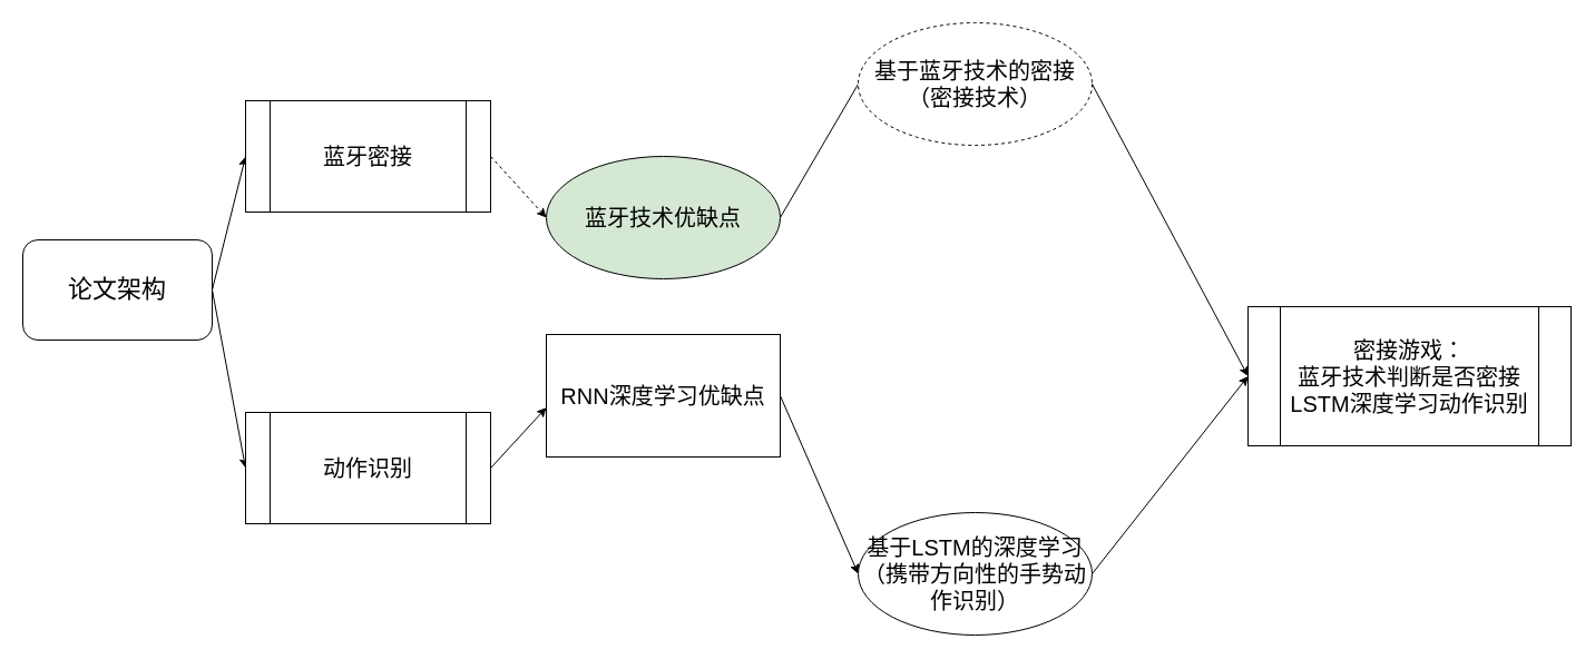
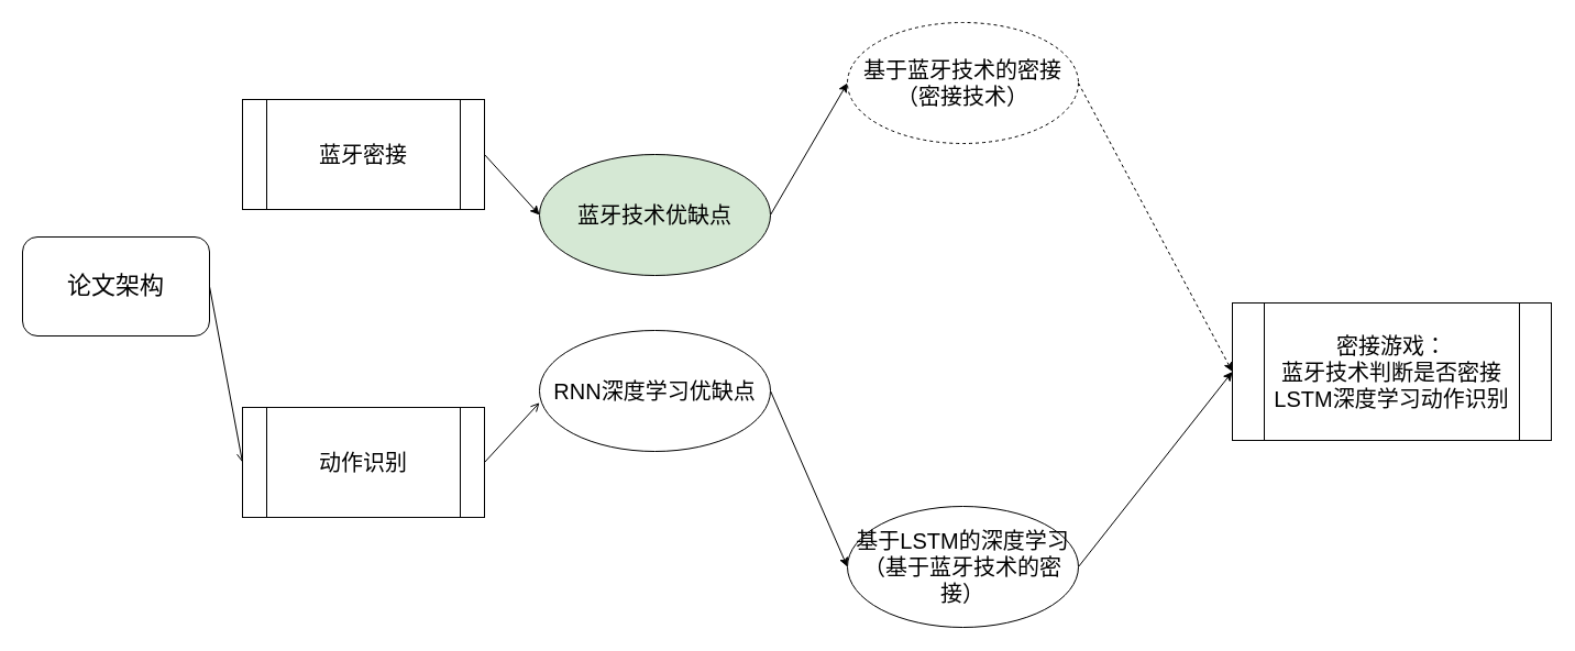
  <mxCell id="0" />
  <mxCell id="1" parent="0" />
- <mxCell id="2" style="rounded=0;orthogonalLoop=1;jettySize=auto;html=1;exitX=1;exitY=0.5;exitDx=0;exitDy=0;entryX=0;entryY=0.5;entryDx=0;entryDy=0;" parent="1" source="4" target="7" edge="1"><mxGeometry relative="1" as="geometry" /></mxCell>
- <mxCell id="3" style="rounded=0;orthogonalLoop=1;jettySize=auto;html=1;exitX=1;exitY=0.5;exitDx=0;exitDy=0;entryX=0;entryY=0.5;entryDx=0;entryDy=0;" parent="1" source="4" target="10" edge="1"><mxGeometry relative="1" as="geometry" /></mxCell>
+ <mxCell id="3" style="rounded=0;orthogonalLoop=1;jettySize=auto;html=1;exitX=1;exitY=0.5;exitDx=0;exitDy=0;entryX=0;entryY=0.5;entryDx=0;entryDy=0;endArrow=open;" parent="1" source="4" target="10" edge="1"><mxGeometry relative="1" as="geometry" /></mxCell>
  <mxCell id="4" value="&lt;span style=&quot;font-size: 22px&quot;&gt;论文架构&lt;/span&gt;" style="rounded=1;whiteSpace=wrap;html=1;" parent="1" vertex="1"><mxGeometry x="20" y="215" width="170" height="90" as="geometry" /></mxCell>
- <mxCell id="5" style="edgeStyle=none;rounded=0;orthogonalLoop=1;jettySize=auto;html=1;exitX=1;exitY=0.5;exitDx=0;exitDy=0;entryX=0;entryY=0.5;entryDx=0;entryDy=0;dashed=1;" parent="1" source="7" target="11" edge="1"><mxGeometry relative="1" as="geometry" /></mxCell>
- <mxCell id="6" style="edgeStyle=none;rounded=0;orthogonalLoop=1;jettySize=auto;html=1;exitX=1;exitY=0.5;exitDx=0;exitDy=0;entryX=0;entryY=0.5;entryDx=0;entryDy=0;endArrow=none;" parent="1" source="11" target="13" edge="1"><mxGeometry relative="1" as="geometry" /></mxCell>
+ <mxCell id="5" style="edgeStyle=none;rounded=0;orthogonalLoop=1;jettySize=auto;html=1;exitX=1;exitY=0.5;exitDx=0;exitDy=0;entryX=0;entryY=0.5;entryDx=0;entryDy=0;" parent="1" source="7" target="11" edge="1"><mxGeometry relative="1" as="geometry" /></mxCell>
+ <mxCell id="6" style="edgeStyle=none;rounded=0;orthogonalLoop=1;jettySize=auto;html=1;exitX=1;exitY=0.5;exitDx=0;exitDy=0;entryX=0;entryY=0.5;entryDx=0;entryDy=0;" parent="1" source="11" target="13" edge="1"><mxGeometry relative="1" as="geometry" /></mxCell>
  <mxCell id="7" value="&lt;font style=&quot;font-size: 20px&quot;&gt;蓝牙密接&lt;/font&gt;" style="shape=process;whiteSpace=wrap;html=1;backgroundOutline=1;" parent="1" vertex="1"><mxGeometry x="220" y="90" width="220" height="100" as="geometry" /></mxCell>
- <mxCell id="8" style="edgeStyle=none;rounded=0;orthogonalLoop=1;jettySize=auto;html=1;exitX=1;exitY=0.5;exitDx=0;exitDy=0;entryX=0;entryY=0.597;entryDx=0;entryDy=0;entryPerimeter=0;" parent="1" source="10" target="14" edge="1"><mxGeometry relative="1" as="geometry" /></mxCell>
+ <mxCell id="8" style="edgeStyle=none;rounded=0;orthogonalLoop=1;jettySize=auto;html=1;exitX=1;exitY=0.5;exitDx=0;exitDy=0;entryX=0;entryY=0.597;entryDx=0;entryDy=0;entryPerimeter=0;endArrow=open;" parent="1" source="10" target="14" edge="1"><mxGeometry relative="1" as="geometry" /></mxCell>
  <mxCell id="9" style="edgeStyle=none;rounded=0;orthogonalLoop=1;jettySize=auto;html=1;exitX=1;exitY=0.5;exitDx=0;exitDy=0;entryX=0;entryY=0.5;entryDx=0;entryDy=0;" parent="1" source="14" target="16" edge="1"><mxGeometry relative="1" as="geometry" /></mxCell>
  <mxCell id="10" value="&lt;font style=&quot;font-size: 20px&quot;&gt;动作识别&lt;/font&gt;" style="shape=process;whiteSpace=wrap;html=1;backgroundOutline=1;" parent="1" vertex="1"><mxGeometry x="220" y="370" width="220" height="100" as="geometry" /></mxCell>
  <mxCell id="11" value="&lt;font style=&quot;font-size: 20px&quot;&gt;蓝牙技术优缺点&lt;/font&gt;" style="ellipse;whiteSpace=wrap;html=1;fillColor=#d5e8d4;" parent="1" vertex="1"><mxGeometry x="490" y="140" width="210" height="110" as="geometry" /></mxCell>
- <mxCell id="12" style="edgeStyle=none;rounded=0;orthogonalLoop=1;jettySize=auto;html=1;exitX=1;exitY=0.5;exitDx=0;exitDy=0;entryX=0;entryY=0.5;entryDx=0;entryDy=0;" parent="1" source="13" target="17" edge="1"><mxGeometry relative="1" as="geometry"><mxPoint x="1090" y="250" as="targetPoint" /></mxGeometry></mxCell>
+ <mxCell id="12" style="edgeStyle=none;rounded=0;orthogonalLoop=1;jettySize=auto;html=1;exitX=1;exitY=0.5;exitDx=0;exitDy=0;entryX=0;entryY=0.5;entryDx=0;entryDy=0;dashed=1;" parent="1" source="13" target="17" edge="1"><mxGeometry relative="1" as="geometry"><mxPoint x="1090" y="250" as="targetPoint" /></mxGeometry></mxCell>
  <mxCell id="13" value="&lt;font style=&quot;font-size: 20px&quot;&gt;基于蓝牙技术的密接&lt;br&gt;（密接技术）&lt;br&gt;&lt;/font&gt;" style="ellipse;whiteSpace=wrap;html=1;dashed=1;" parent="1" vertex="1"><mxGeometry x="770" y="20" width="210" height="110" as="geometry" /></mxCell>
- <mxCell id="14" value="&lt;span style=&quot;font-size: 20px&quot;&gt;RNN深度学习优缺点&lt;/span&gt;" style="whiteSpace=wrap;html=1;rounded=0;" parent="1" vertex="1"><mxGeometry x="490" y="300" width="210" height="110" as="geometry" /></mxCell>
+ <mxCell id="14" value="&lt;span style=&quot;font-size: 20px&quot;&gt;RNN深度学习优缺点&lt;/span&gt;" style="ellipse;whiteSpace=wrap;html=1;" parent="1" vertex="1"><mxGeometry x="490" y="300" width="210" height="110" as="geometry" /></mxCell>
  <mxCell id="15" style="edgeStyle=none;rounded=0;orthogonalLoop=1;jettySize=auto;html=1;exitX=1;exitY=0.5;exitDx=0;exitDy=0;entryX=0;entryY=0.5;entryDx=0;entryDy=0;" parent="1" source="16" target="17" edge="1"><mxGeometry relative="1" as="geometry"><mxPoint x="1090" y="250" as="targetPoint" /></mxGeometry></mxCell>
- <mxCell id="16" value="&lt;span style=&quot;font-size: 20px&quot;&gt;基于LSTM的深度学习&lt;br&gt;（携带方向性的手势动作识别）&lt;br&gt;&lt;/span&gt;" style="ellipse;whiteSpace=wrap;html=1;" parent="1" vertex="1"><mxGeometry x="770" y="460" width="210" height="110" as="geometry" /></mxCell>
+ <mxCell id="16" value="&lt;span style=&quot;font-size: 20px&quot;&gt;基于LSTM的深度学习&lt;br&gt;（基于蓝牙技术的密接）&lt;br&gt;&lt;/span&gt;" style="ellipse;whiteSpace=wrap;html=1;" parent="1" vertex="1"><mxGeometry x="770" y="460" width="210" height="110" as="geometry" /></mxCell>
  <mxCell id="17" value="&lt;span style=&quot;font-size: 20px&quot;&gt;密接游戏：&lt;br&gt;蓝牙技术判断是否密接&lt;br&gt;LSTM深度学习动作识别&lt;br&gt;&lt;/span&gt;" style="shape=process;whiteSpace=wrap;html=1;backgroundOutline=1;" parent="1" vertex="1"><mxGeometry x="1120" y="275" width="290" height="125" as="geometry" /></mxCell>
